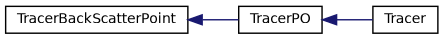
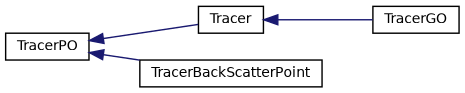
  digraph {
    rankdir=LR
    node [color=black fillcolor=white fontname=Helvetica fontsize=10 shape=record style=filled]
    edge [color=midnightblue dir=back fontname=Helvetica fontsize=10 labelfontname=Helvetica labelfontsize=10 style=solid]
    n1 [height=0.2 label=Tracer width=0.4]
+   n2 [height=0.2 label=TracerGO width=0.4]
    n3 [height=0.2 label=TracerPO width=0.4]
    n4 [height=0.2 label=TracerBackScatterPoint width=0.4]
+   n1 -> n2
    n3 -> n1
-   n4 -> n3
+   n3 -> n4
  }
